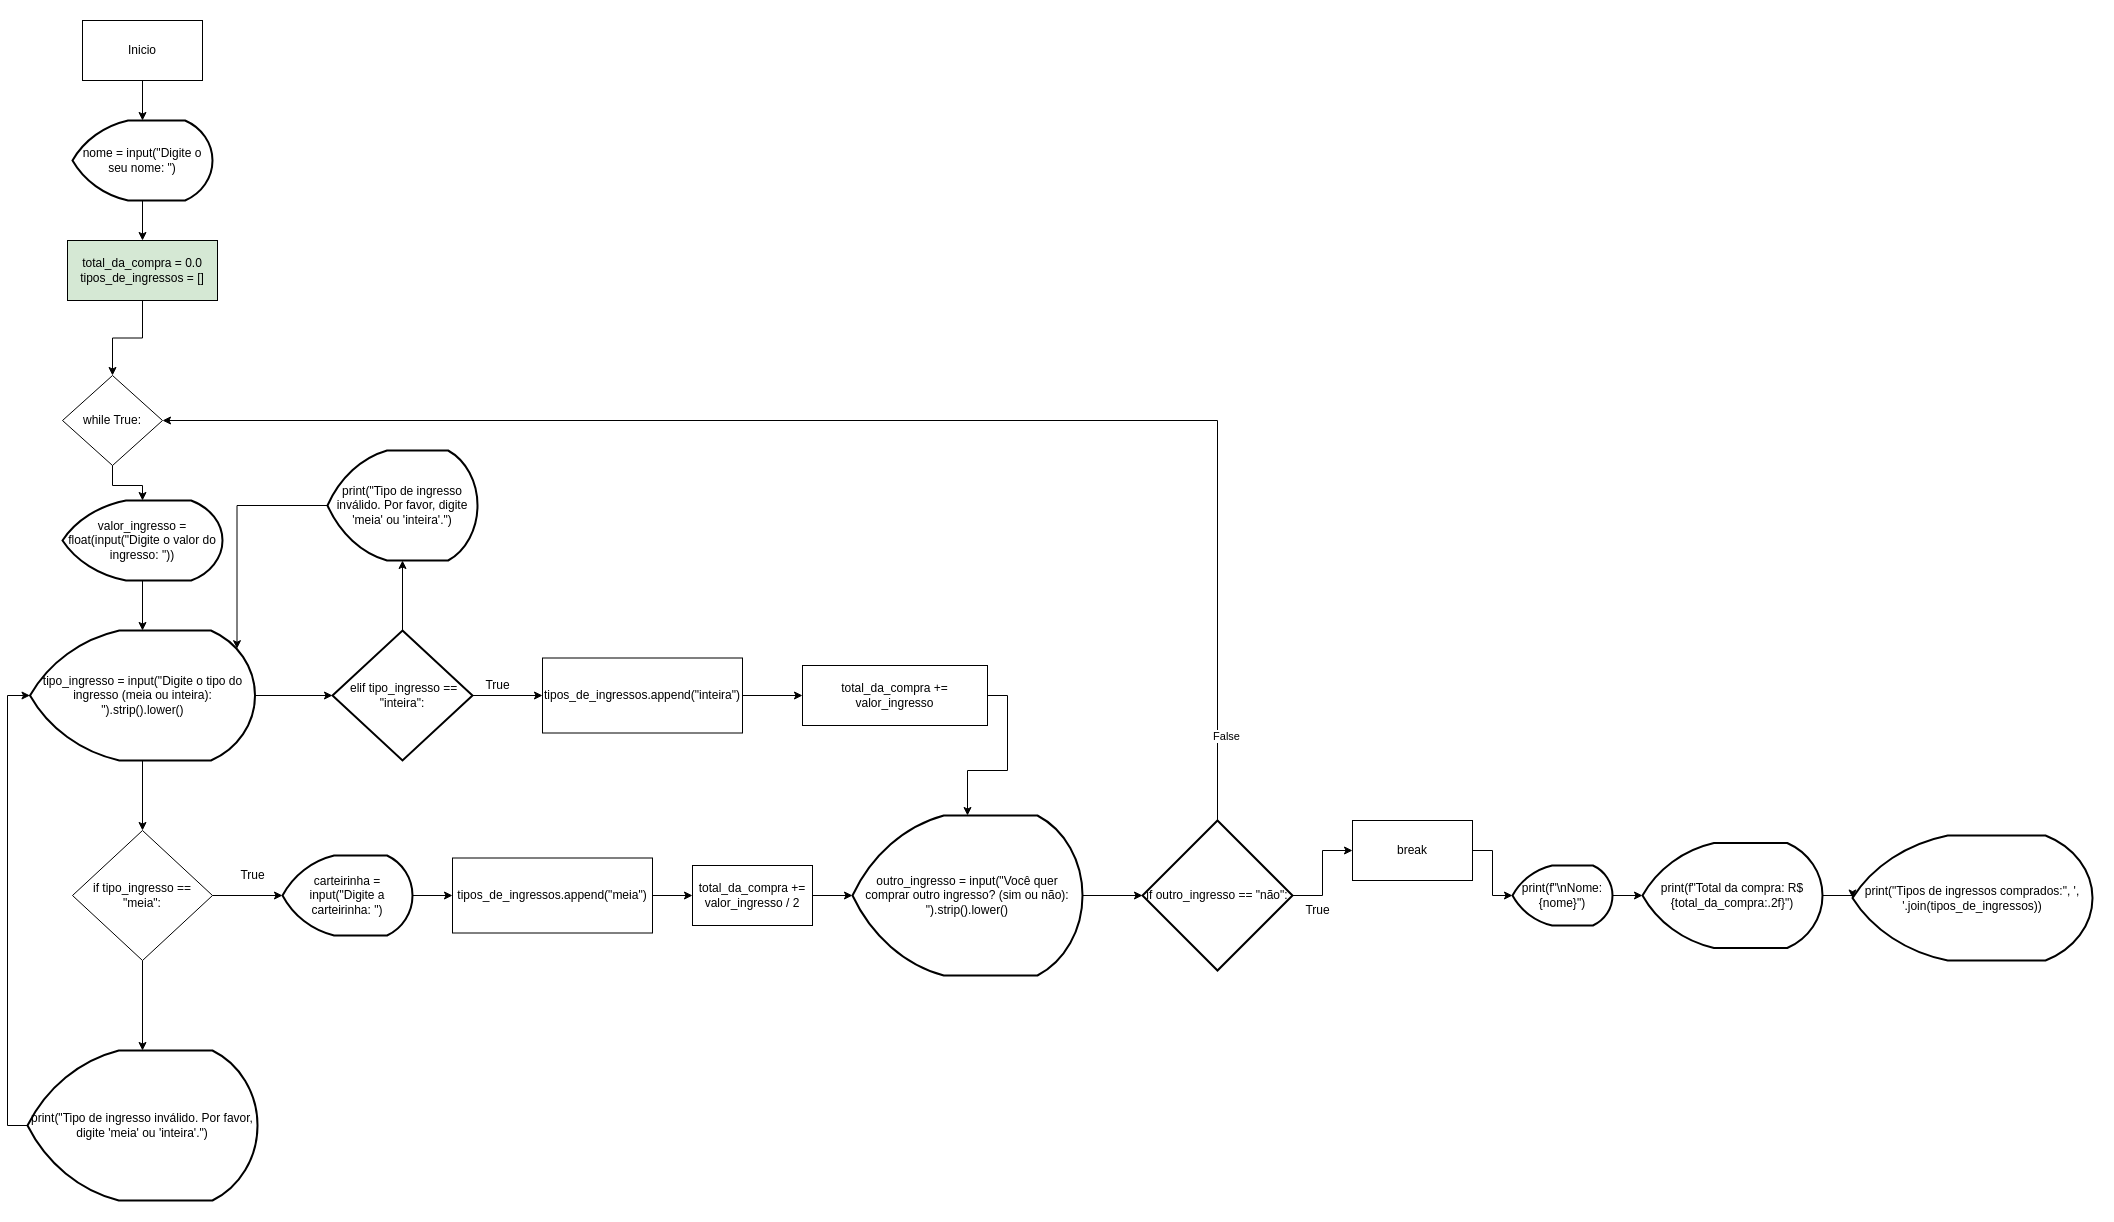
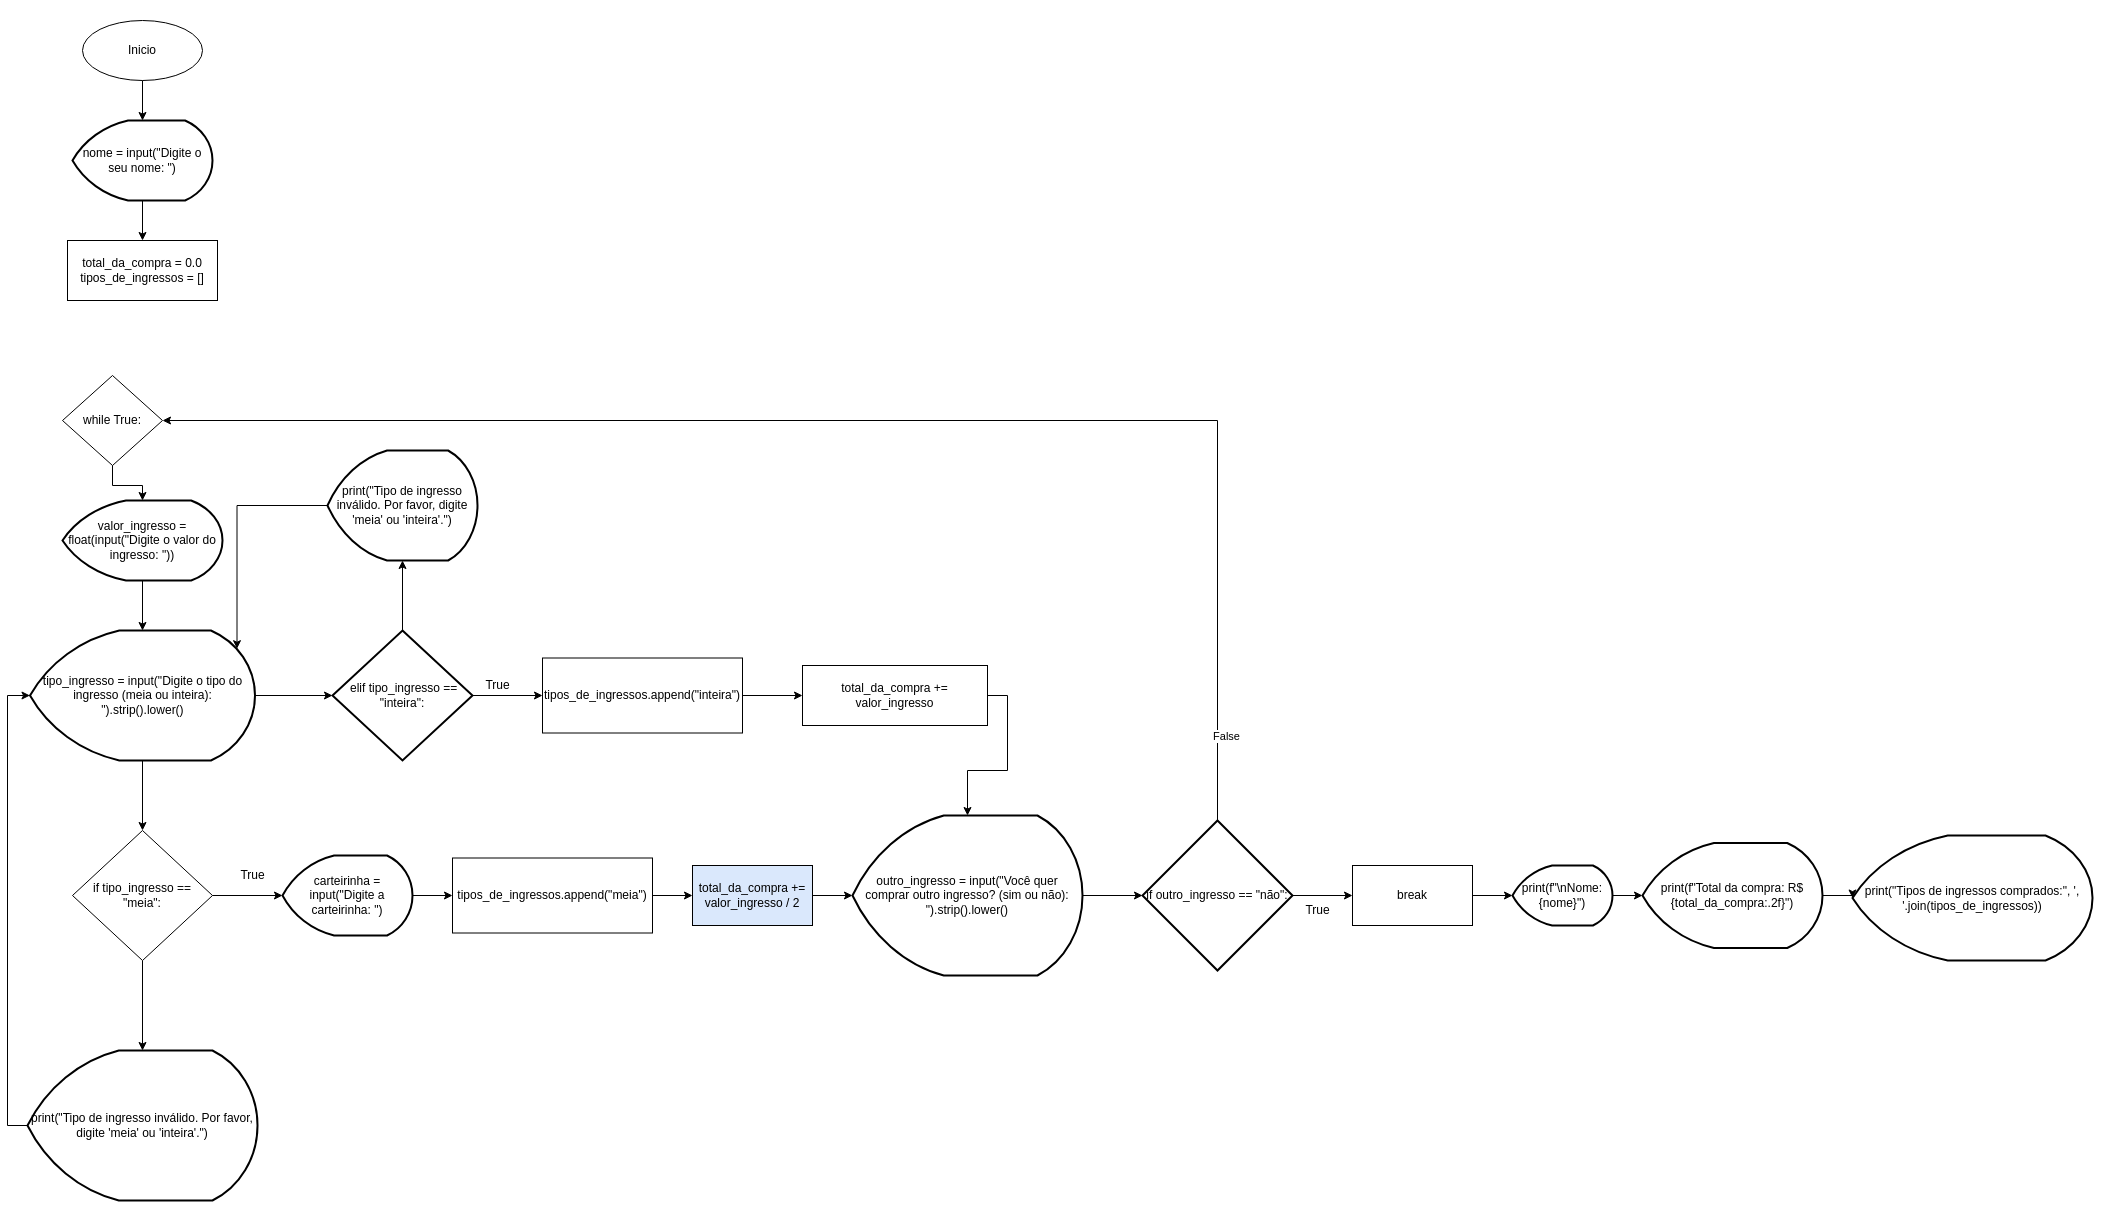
  <mxCell id="0" />
  <mxCell id="1" parent="0" />
- <mxCell id="2" value="Inicio" style="whiteSpace=wrap;html=1;rounded=0;" vertex="1" parent="1"><mxGeometry x="75" y="20" width="120" height="60" as="geometry" /></mxCell>
+ <mxCell id="2" value="Inicio" style="ellipse;whiteSpace=wrap;html=1;" vertex="1" parent="1"><mxGeometry x="75" y="20" width="120" height="60" as="geometry" /></mxCell>
  <mxCell id="3" style="edgeStyle=orthogonalEdgeStyle;rounded=0;orthogonalLoop=1;jettySize=auto;html=1;exitX=0.5;exitY=1;exitDx=0;exitDy=0;exitPerimeter=0;entryX=0.5;entryY=0;entryDx=0;entryDy=0;" edge="1" parent="1" source="4" target="6"><mxGeometry relative="1" as="geometry" /></mxCell>
  <mxCell id="4" value="nome = input(&quot;Digite o seu nome: &quot;)" style="strokeWidth=2;html=1;shape=mxgraph.flowchart.display;whiteSpace=wrap;" vertex="1" parent="1"><mxGeometry x="65" y="120" width="140" height="80" as="geometry" /></mxCell>
- <mxCell id="5" style="edgeStyle=orthogonalEdgeStyle;rounded=0;orthogonalLoop=1;jettySize=auto;html=1;exitX=0.5;exitY=1;exitDx=0;exitDy=0;entryX=0.5;entryY=0;entryDx=0;entryDy=0;" edge="1" parent="1" source="6" target="7"><mxGeometry relative="1" as="geometry" /></mxCell>
- <mxCell id="6" value="&lt;div&gt;total_da_compra = 0.0&lt;/div&gt;&lt;div&gt;tipos_de_ingressos = []&lt;/div&gt;" style="rounded=0;whiteSpace=wrap;html=1;fillColor=#d5e8d4;" vertex="1" parent="1"><mxGeometry x="60" y="240" width="150" height="60" as="geometry" /></mxCell>
+ <mxCell id="6" value="&lt;div&gt;total_da_compra = 0.0&lt;/div&gt;&lt;div&gt;tipos_de_ingressos = []&lt;/div&gt;" style="rounded=0;whiteSpace=wrap;html=1;" vertex="1" parent="1"><mxGeometry x="60" y="240" width="150" height="60" as="geometry" /></mxCell>
  <mxCell id="7" value="while True:" style="rhombus;whiteSpace=wrap;html=1;" vertex="1" parent="1"><mxGeometry x="55" y="375" width="100" height="90" as="geometry" /></mxCell>
  <mxCell id="8" value="valor_ingresso = float(input(&quot;Digite o valor do ingresso: &quot;))" style="strokeWidth=2;html=1;shape=mxgraph.flowchart.display;whiteSpace=wrap;" vertex="1" parent="1"><mxGeometry x="55" y="500" width="160" height="80" as="geometry" /></mxCell>
  <mxCell id="9" style="edgeStyle=orthogonalEdgeStyle;rounded=0;orthogonalLoop=1;jettySize=auto;html=1;exitX=0.5;exitY=1;exitDx=0;exitDy=0;exitPerimeter=0;entryX=0.5;entryY=0;entryDx=0;entryDy=0;" edge="1" parent="1" source="10" target="12"><mxGeometry relative="1" as="geometry" /></mxCell>
  <mxCell id="10" value="tipo_ingresso = input(&quot;Digite o tipo do ingresso (meia ou inteira): &quot;).strip().lower()" style="strokeWidth=2;html=1;shape=mxgraph.flowchart.display;whiteSpace=wrap;" vertex="1" parent="1"><mxGeometry x="22.5" y="630" width="225" height="130" as="geometry" /></mxCell>
  <mxCell id="11" style="edgeStyle=orthogonalEdgeStyle;rounded=0;orthogonalLoop=1;jettySize=auto;html=1;exitX=0.5;exitY=1;exitDx=0;exitDy=0;entryX=0.5;entryY=0;entryDx=0;entryDy=0;entryPerimeter=0;" edge="1" parent="1" source="12" target="47"><mxGeometry relative="1" as="geometry"><mxPoint x="134.667" y="1040" as="targetPoint" /></mxGeometry></mxCell>
  <mxCell id="12" value="if tipo_ingresso == &quot;meia&quot;:" style="rhombus;whiteSpace=wrap;html=1;" vertex="1" parent="1"><mxGeometry x="65" y="830" width="140" height="130" as="geometry" /></mxCell>
  <mxCell id="13" style="edgeStyle=orthogonalEdgeStyle;rounded=0;orthogonalLoop=1;jettySize=auto;html=1;exitX=1;exitY=0.5;exitDx=0;exitDy=0;exitPerimeter=0;entryX=0;entryY=0.5;entryDx=0;entryDy=0;" edge="1" parent="1" source="14" target="18"><mxGeometry relative="1" as="geometry" /></mxCell>
  <mxCell id="14" value="carteirinha = input(&quot;Digite a carteirinha: &quot;)" style="strokeWidth=2;html=1;shape=mxgraph.flowchart.display;whiteSpace=wrap;" vertex="1" parent="1"><mxGeometry x="275" y="855" width="130" height="80" as="geometry" /></mxCell>
  <mxCell id="15" style="edgeStyle=orthogonalEdgeStyle;rounded=0;orthogonalLoop=1;jettySize=auto;html=1;exitX=1;exitY=0.5;exitDx=0;exitDy=0;entryX=0;entryY=0.5;entryDx=0;entryDy=0;entryPerimeter=0;" edge="1" parent="1" source="12" target="14"><mxGeometry relative="1" as="geometry" /></mxCell>
  <mxCell id="16" value="True" style="text;html=1;align=center;verticalAlign=middle;resizable=0;points=[];autosize=1;strokeColor=none;fillColor=none;" vertex="1" parent="1"><mxGeometry x="220" y="860" width="50" height="30" as="geometry" /></mxCell>
  <mxCell id="17" style="edgeStyle=orthogonalEdgeStyle;rounded=0;orthogonalLoop=1;jettySize=auto;html=1;exitX=1;exitY=0.5;exitDx=0;exitDy=0;entryX=0;entryY=0.5;entryDx=0;entryDy=0;" edge="1" parent="1" source="18" target="19"><mxGeometry relative="1" as="geometry" /></mxCell>
  <mxCell id="18" value="tipos_de_ingressos.append(&quot;meia&quot;)" style="rounded=0;whiteSpace=wrap;html=1;" vertex="1" parent="1"><mxGeometry x="445" y="857.5" width="200" height="75" as="geometry" /></mxCell>
- <mxCell id="19" value="total_da_compra += valor_ingresso / 2" style="rounded=0;whiteSpace=wrap;html=1;" vertex="1" parent="1"><mxGeometry x="685" y="865" width="120" height="60" as="geometry" /></mxCell>
+ <mxCell id="19" value="total_da_compra += valor_ingresso / 2" style="rounded=0;whiteSpace=wrap;html=1;fillColor=#dae8fc;" vertex="1" parent="1"><mxGeometry x="685" y="865" width="120" height="60" as="geometry" /></mxCell>
  <mxCell id="20" style="edgeStyle=orthogonalEdgeStyle;rounded=0;orthogonalLoop=1;jettySize=auto;html=1;exitX=0.5;exitY=1;exitDx=0;exitDy=0;entryX=0.5;entryY=0;entryDx=0;entryDy=0;entryPerimeter=0;" edge="1" parent="1" source="2" target="4"><mxGeometry relative="1" as="geometry" /></mxCell>
  <mxCell id="21" style="edgeStyle=orthogonalEdgeStyle;rounded=0;orthogonalLoop=1;jettySize=auto;html=1;exitX=0.5;exitY=1;exitDx=0;exitDy=0;entryX=0.5;entryY=0;entryDx=0;entryDy=0;entryPerimeter=0;" edge="1" parent="1" source="7" target="8"><mxGeometry relative="1" as="geometry" /></mxCell>
  <mxCell id="22" style="edgeStyle=orthogonalEdgeStyle;rounded=0;orthogonalLoop=1;jettySize=auto;html=1;exitX=0.5;exitY=1;exitDx=0;exitDy=0;exitPerimeter=0;entryX=0.5;entryY=0;entryDx=0;entryDy=0;entryPerimeter=0;" edge="1" parent="1" source="8" target="10"><mxGeometry relative="1" as="geometry" /></mxCell>
  <mxCell id="23" value="outro_ingresso = input(&quot;Você quer comprar outro ingresso? (sim ou não): &quot;).strip().lower()" style="strokeWidth=2;html=1;shape=mxgraph.flowchart.display;whiteSpace=wrap;" vertex="1" parent="1"><mxGeometry x="845" y="815" width="230" height="160" as="geometry" /></mxCell>
  <mxCell id="24" style="edgeStyle=orthogonalEdgeStyle;rounded=0;orthogonalLoop=1;jettySize=auto;html=1;exitX=1;exitY=0.5;exitDx=0;exitDy=0;exitPerimeter=0;entryX=0;entryY=0.5;entryDx=0;entryDy=0;" edge="1" parent="1" source="27" target="28"><mxGeometry relative="1" as="geometry"><mxPoint x="1385" y="894.714" as="targetPoint" /></mxGeometry></mxCell>
  <mxCell id="25" style="edgeStyle=orthogonalEdgeStyle;rounded=0;orthogonalLoop=1;jettySize=auto;html=1;exitX=0.5;exitY=0;exitDx=0;exitDy=0;exitPerimeter=0;entryX=1;entryY=0.5;entryDx=0;entryDy=0;" edge="1" parent="1" source="27" target="7"><mxGeometry relative="1" as="geometry" /></mxCell>
  <mxCell id="26" value="False" style="edgeLabel;html=1;align=center;verticalAlign=middle;resizable=0;points=[];" vertex="1" connectable="0" parent="25"><mxGeometry x="-0.885" y="-8" relative="1" as="geometry"><mxPoint y="-1" as="offset" /></mxGeometry></mxCell>
  <mxCell id="27" value="if outro_ingresso == &quot;não&quot;:" style="strokeWidth=2;html=1;shape=mxgraph.flowchart.decision;whiteSpace=wrap;" vertex="1" parent="1"><mxGeometry x="1135" y="820" width="150" height="150" as="geometry" /></mxCell>
- <mxCell id="28" value="break" style="rounded=0;whiteSpace=wrap;html=1;" vertex="1" parent="1"><mxGeometry x="1345" y="820" width="120" height="60" as="geometry" /></mxCell>
+ <mxCell id="28" value="break" style="rounded=0;whiteSpace=wrap;html=1;" vertex="1" parent="1"><mxGeometry x="1345" y="865" width="120" height="60" as="geometry" /></mxCell>
  <mxCell id="29" value="print(f&quot;\nNome: {nome}&quot;)" style="strokeWidth=2;html=1;shape=mxgraph.flowchart.display;whiteSpace=wrap;" vertex="1" parent="1"><mxGeometry x="1505" y="865" width="100" height="60" as="geometry" /></mxCell>
  <mxCell id="30" value="print(f&quot;Total da compra: R$ {total_da_compra:.2f}&quot;)" style="strokeWidth=2;html=1;shape=mxgraph.flowchart.display;whiteSpace=wrap;" vertex="1" parent="1"><mxGeometry x="1635" y="842.5" width="180" height="105" as="geometry" /></mxCell>
  <mxCell id="31" value="print(&quot;Tipos de ingressos comprados:&quot;, ', '.join(tipos_de_ingressos))" style="strokeWidth=2;html=1;shape=mxgraph.flowchart.display;whiteSpace=wrap;" vertex="1" parent="1"><mxGeometry x="1845" y="835" width="240" height="125" as="geometry" /></mxCell>
  <mxCell id="32" style="edgeStyle=orthogonalEdgeStyle;rounded=0;orthogonalLoop=1;jettySize=auto;html=1;exitX=1;exitY=0.5;exitDx=0;exitDy=0;entryX=0;entryY=0.5;entryDx=0;entryDy=0;entryPerimeter=0;" edge="1" parent="1" source="28" target="29"><mxGeometry relative="1" as="geometry" /></mxCell>
  <mxCell id="33" style="edgeStyle=orthogonalEdgeStyle;rounded=0;orthogonalLoop=1;jettySize=auto;html=1;exitX=1;exitY=0.5;exitDx=0;exitDy=0;exitPerimeter=0;entryX=0;entryY=0.5;entryDx=0;entryDy=0;entryPerimeter=0;" edge="1" parent="1" source="29" target="30"><mxGeometry relative="1" as="geometry" /></mxCell>
  <mxCell id="34" style="edgeStyle=orthogonalEdgeStyle;rounded=0;orthogonalLoop=1;jettySize=auto;html=1;exitX=1;exitY=0.5;exitDx=0;exitDy=0;exitPerimeter=0;entryX=0;entryY=0.5;entryDx=0;entryDy=0;entryPerimeter=0;" edge="1" parent="1" source="30" target="31"><mxGeometry relative="1" as="geometry" /></mxCell>
  <mxCell id="35" style="edgeStyle=orthogonalEdgeStyle;rounded=0;orthogonalLoop=1;jettySize=auto;html=1;exitX=1;exitY=0.5;exitDx=0;exitDy=0;exitPerimeter=0;entryX=0;entryY=0.5;entryDx=0;entryDy=0;entryPerimeter=0;" edge="1" parent="1" source="23" target="27"><mxGeometry relative="1" as="geometry" /></mxCell>
  <mxCell id="36" style="edgeStyle=orthogonalEdgeStyle;rounded=0;orthogonalLoop=1;jettySize=auto;html=1;exitX=1;exitY=0.5;exitDx=0;exitDy=0;entryX=0;entryY=0.5;entryDx=0;entryDy=0;entryPerimeter=0;" edge="1" parent="1" source="19" target="23"><mxGeometry relative="1" as="geometry" /></mxCell>
  <mxCell id="37" value="True" style="text;html=1;align=center;verticalAlign=middle;resizable=0;points=[];autosize=1;strokeColor=none;fillColor=none;" vertex="1" parent="1"><mxGeometry x="1285" y="895" width="50" height="30" as="geometry" /></mxCell>
  <mxCell id="38" style="edgeStyle=orthogonalEdgeStyle;rounded=0;orthogonalLoop=1;jettySize=auto;html=1;exitX=1;exitY=0.5;exitDx=0;exitDy=0;exitPerimeter=0;entryX=0;entryY=0.5;entryDx=0;entryDy=0;" edge="1" parent="1" source="40" target="43"><mxGeometry relative="1" as="geometry" /></mxCell>
  <mxCell id="39" style="edgeStyle=orthogonalEdgeStyle;rounded=0;orthogonalLoop=1;jettySize=auto;html=1;exitX=0.5;exitY=0;exitDx=0;exitDy=0;exitPerimeter=0;entryX=0.5;entryY=1;entryDx=0;entryDy=0;entryPerimeter=0;" edge="1" parent="1" source="40" target="48"><mxGeometry relative="1" as="geometry"><mxPoint x="385" y="570" as="targetPoint" /></mxGeometry></mxCell>
  <mxCell id="40" value="&amp;nbsp;elif tipo_ingresso == &quot;inteira&quot;:" style="strokeWidth=2;html=1;shape=mxgraph.flowchart.decision;whiteSpace=wrap;" vertex="1" parent="1"><mxGeometry x="325" y="630" width="140" height="130" as="geometry" /></mxCell>
  <mxCell id="41" style="edgeStyle=orthogonalEdgeStyle;rounded=0;orthogonalLoop=1;jettySize=auto;html=1;exitX=1;exitY=0.5;exitDx=0;exitDy=0;exitPerimeter=0;entryX=0;entryY=0.5;entryDx=0;entryDy=0;entryPerimeter=0;" edge="1" parent="1" source="10" target="40"><mxGeometry relative="1" as="geometry" /></mxCell>
  <mxCell id="42" style="edgeStyle=orthogonalEdgeStyle;rounded=0;orthogonalLoop=1;jettySize=auto;html=1;exitX=1;exitY=0.5;exitDx=0;exitDy=0;entryX=0;entryY=0.5;entryDx=0;entryDy=0;" edge="1" parent="1" source="43" target="44"><mxGeometry relative="1" as="geometry" /></mxCell>
  <mxCell id="43" value="tipos_de_ingressos.append(&quot;inteira&quot;)" style="rounded=0;whiteSpace=wrap;html=1;" vertex="1" parent="1"><mxGeometry x="535" y="657.5" width="200" height="75" as="geometry" /></mxCell>
  <mxCell id="44" value="total_da_compra += valor_ingresso" style="rounded=0;whiteSpace=wrap;html=1;" vertex="1" parent="1"><mxGeometry x="795" y="665" width="185" height="60" as="geometry" /></mxCell>
  <mxCell id="45" style="edgeStyle=orthogonalEdgeStyle;rounded=0;orthogonalLoop=1;jettySize=auto;html=1;exitX=1;exitY=0.5;exitDx=0;exitDy=0;entryX=0.5;entryY=0;entryDx=0;entryDy=0;entryPerimeter=0;" edge="1" parent="1" source="44" target="23"><mxGeometry relative="1" as="geometry" /></mxCell>
  <mxCell id="46" value="True" style="text;html=1;align=center;verticalAlign=middle;resizable=0;points=[];autosize=1;strokeColor=none;fillColor=none;" vertex="1" parent="1"><mxGeometry x="465" y="670" width="50" height="30" as="geometry" /></mxCell>
  <mxCell id="47" value="print(&quot;Tipo de ingresso inválido. Por favor, digite 'meia' ou 'inteira'.&quot;)" style="strokeWidth=2;html=1;shape=mxgraph.flowchart.display;whiteSpace=wrap;" vertex="1" parent="1"><mxGeometry x="20" y="1050" width="230" height="150" as="geometry" /></mxCell>
  <mxCell id="48" value="print(&quot;Tipo de ingresso inválido. Por favor, digite 'meia' ou 'inteira'.&quot;)" style="strokeWidth=2;html=1;shape=mxgraph.flowchart.display;whiteSpace=wrap;" vertex="1" parent="1"><mxGeometry x="320" y="450" width="150" height="110" as="geometry" /></mxCell>
  <mxCell id="49" style="edgeStyle=orthogonalEdgeStyle;rounded=0;orthogonalLoop=1;jettySize=auto;html=1;exitX=0;exitY=0.5;exitDx=0;exitDy=0;exitPerimeter=0;entryX=0.92;entryY=0.14;entryDx=0;entryDy=0;entryPerimeter=0;" edge="1" parent="1" source="48" target="10"><mxGeometry relative="1" as="geometry" /></mxCell>
  <mxCell id="50" style="edgeStyle=orthogonalEdgeStyle;rounded=0;orthogonalLoop=1;jettySize=auto;html=1;exitX=0;exitY=0.5;exitDx=0;exitDy=0;exitPerimeter=0;entryX=0;entryY=0.5;entryDx=0;entryDy=0;entryPerimeter=0;" edge="1" parent="1" source="47" target="10"><mxGeometry relative="1" as="geometry" /></mxCell>
